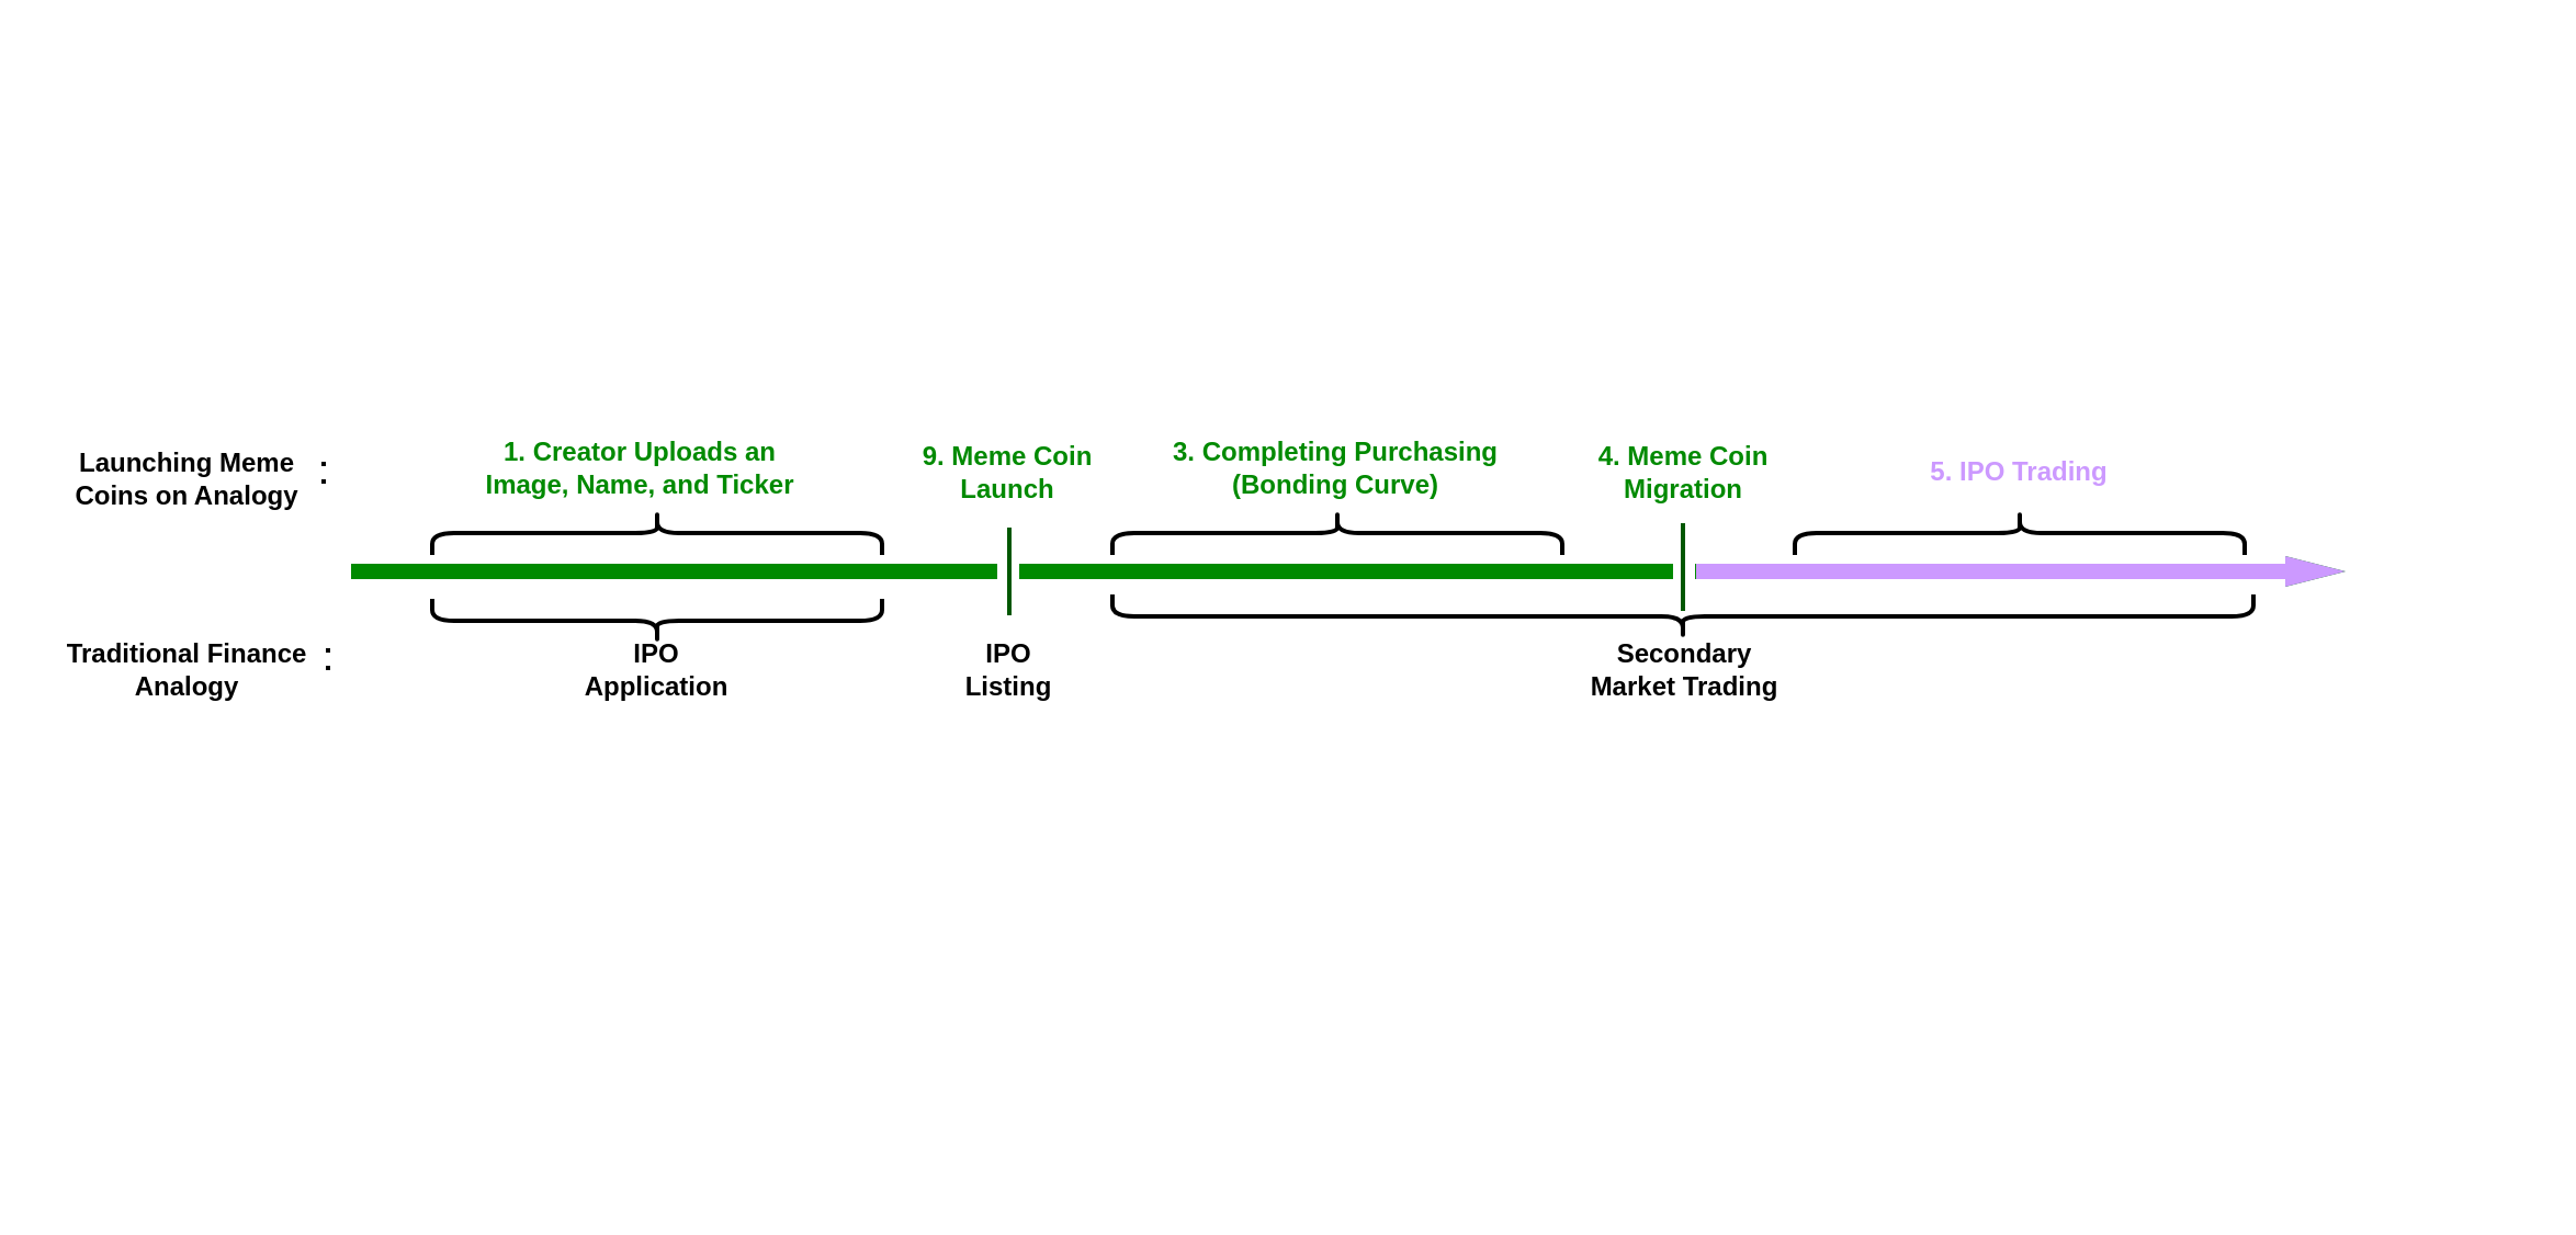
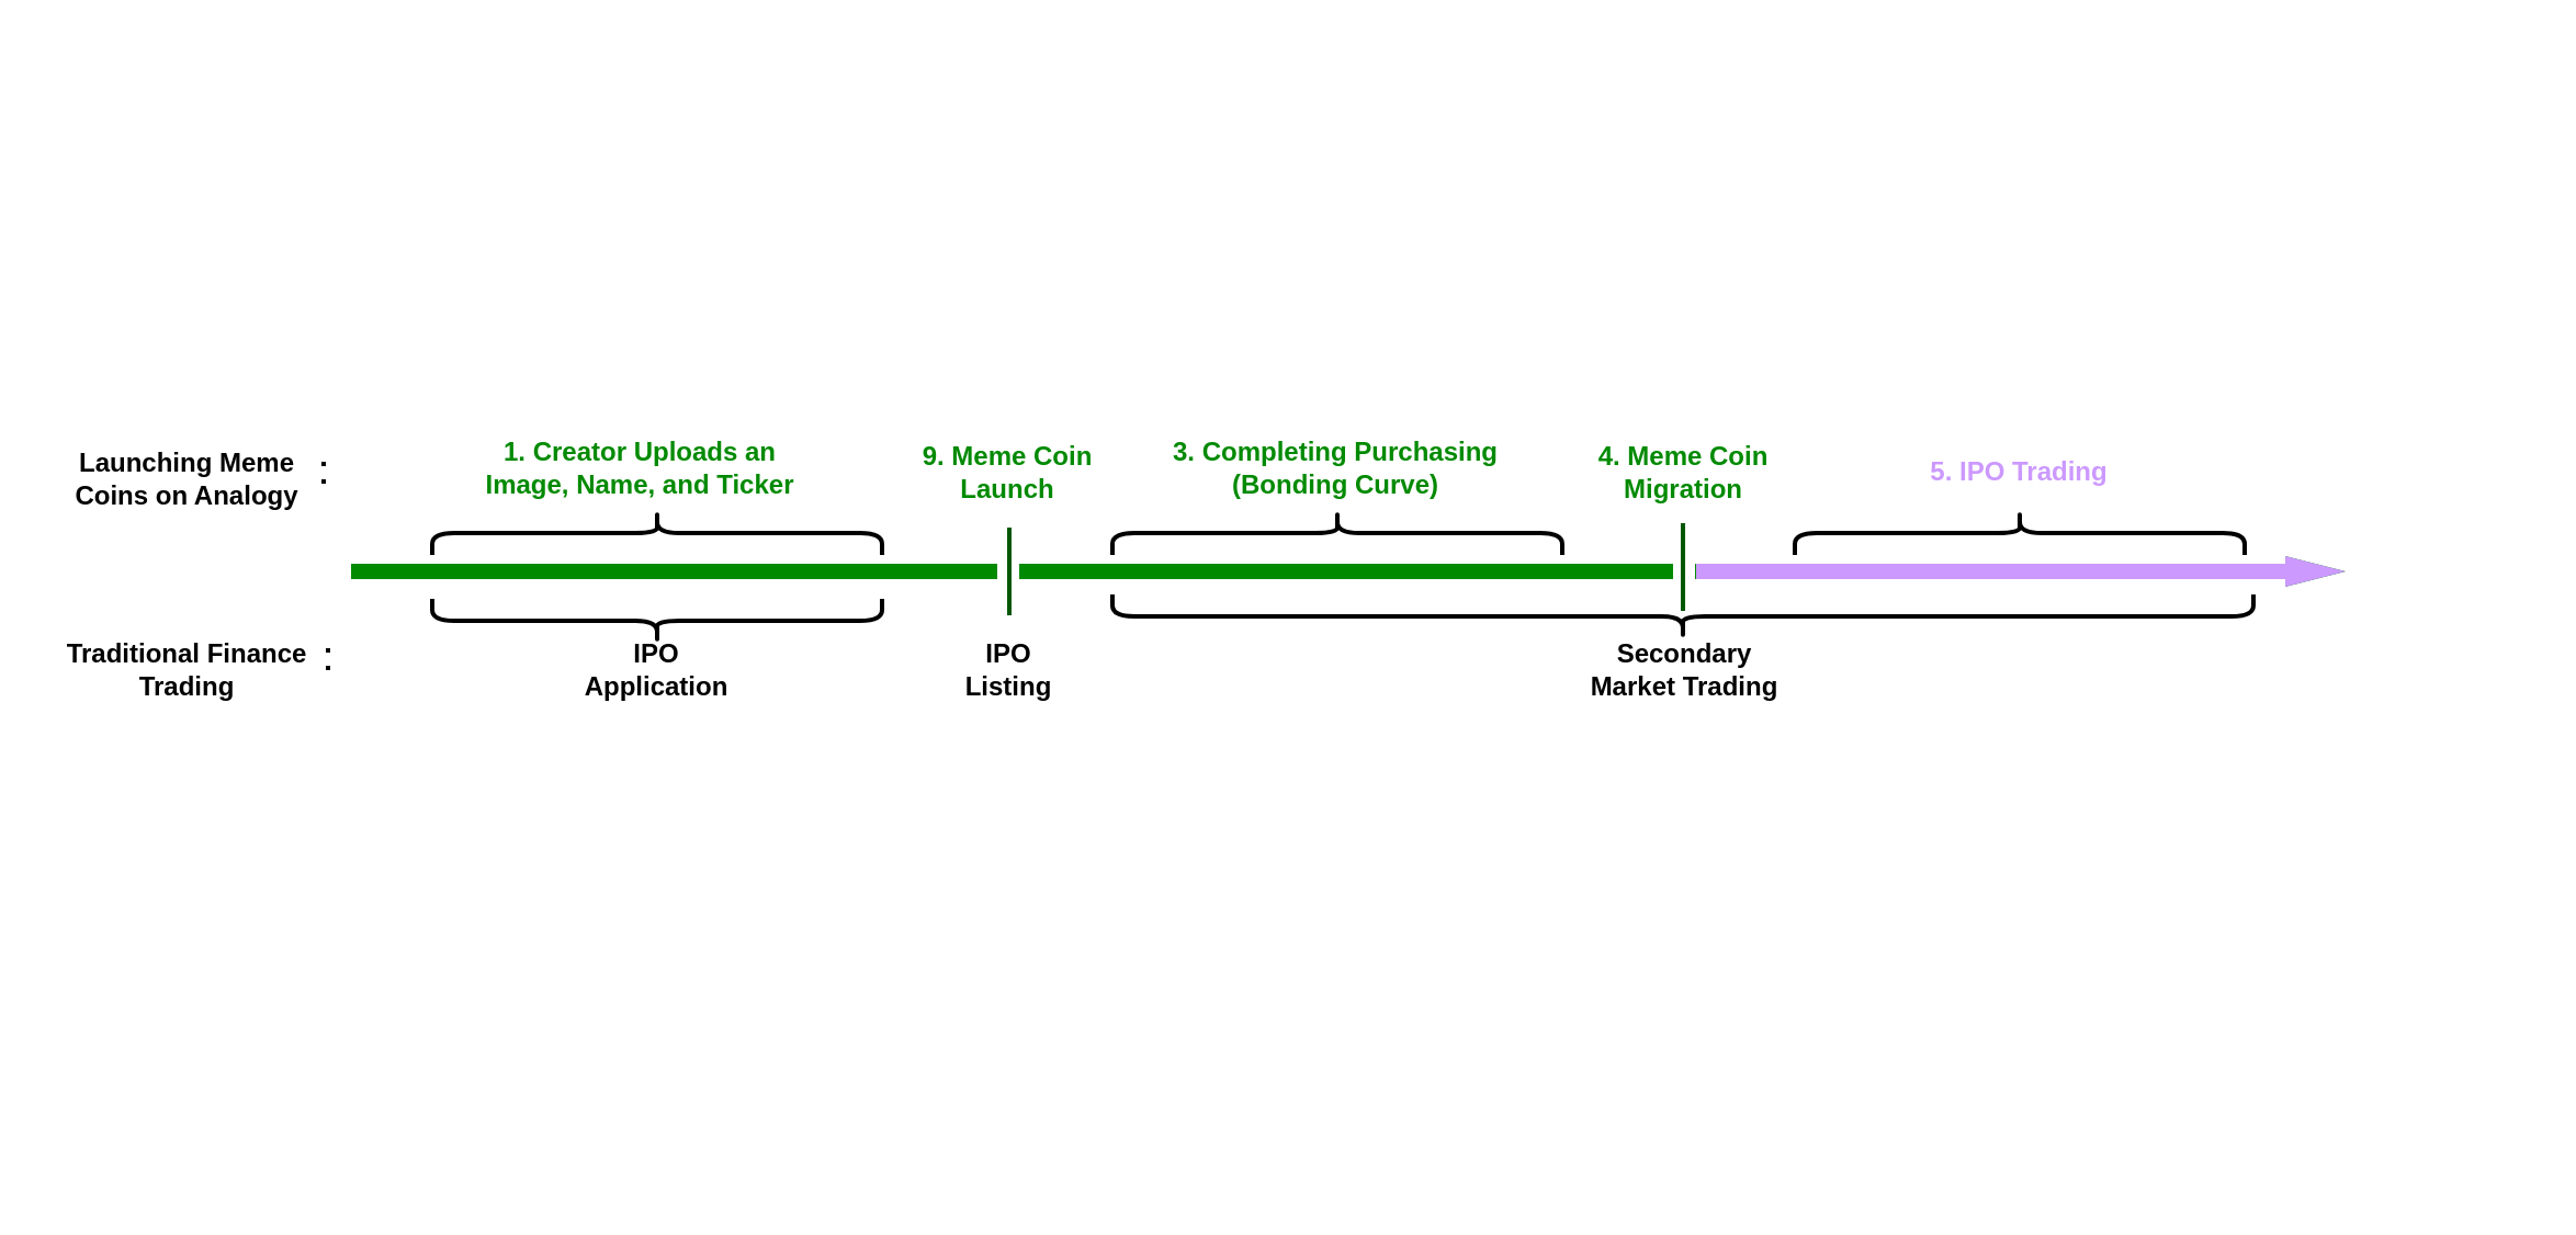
  <mxCell id="0" />
  <mxCell id="1" parent="0" />
  <mxCell id="2" value="" style="shape=flexArrow;endArrow=classic;html=1;rounded=0;width=7;endSize=8.83;endWidth=6;fillColor=#008a00;strokeColor=none;" parent="1" edge="1"><mxGeometry width="50" height="50" relative="1" as="geometry"><mxPoint x="159" y="260" as="sourcePoint" /><mxPoint x="1069" y="260" as="targetPoint" /><Array as="points"><mxPoint x="758" y="260" /></Array></mxGeometry></mxCell>
  <mxCell id="3" value="" style="rounded=0;whiteSpace=wrap;html=1;strokeColor=none;" parent="1" vertex="1"><mxGeometry x="454" y="240" width="10" height="40" as="geometry" /></mxCell>
  <mxCell id="4" value="&lt;b&gt;Launching Meme Coins on Analogy&lt;/b&gt;" style="text;html=1;align=center;verticalAlign=middle;whiteSpace=wrap;rounded=0;" parent="1" vertex="1"><mxGeometry x="20" y="202.5" width="130" height="30" as="geometry" /></mxCell>
- <mxCell id="5" value="&lt;b&gt;Traditional&amp;nbsp;&lt;/b&gt;&lt;b style=&quot;background-color: transparent; color: light-dark(rgb(0, 0, 0), rgb(255, 255, 255));&quot;&gt;Finance&lt;/b&gt;&lt;div&gt;&lt;b&gt;Analogy&lt;/b&gt;&lt;/div&gt;" style="text;html=1;align=center;verticalAlign=middle;whiteSpace=wrap;rounded=0;" parent="1" vertex="1"><mxGeometry x="21" y="290" width="128" height="30" as="geometry" /></mxCell>
+ <mxCell id="5" value="&lt;b&gt;Traditional&amp;nbsp;&lt;/b&gt;&lt;b style=&quot;background-color: transparent; color: light-dark(rgb(0, 0, 0), rgb(255, 255, 255));&quot;&gt;Finance&lt;/b&gt;&lt;div&gt;&lt;b&gt;Trading&lt;/b&gt;&lt;/div&gt;" style="text;html=1;align=center;verticalAlign=middle;whiteSpace=wrap;rounded=0;" parent="1" vertex="1"><mxGeometry x="21" y="290" width="128" height="30" as="geometry" /></mxCell>
  <mxCell id="6" value="9. Meme Coin Launch" style="text;html=1;align=center;verticalAlign=middle;whiteSpace=wrap;rounded=0;fontColor=#008A00;fontStyle=1" parent="1" vertex="1"><mxGeometry x="419" y="200" width="80" height="30" as="geometry" /></mxCell>
  <mxCell id="7" value="&lt;font style=&quot;color: rgb(0, 0, 0);&quot;&gt;IPO Application&lt;/font&gt;&lt;div&gt;&lt;/div&gt;" style="text;html=1;align=center;verticalAlign=middle;whiteSpace=wrap;rounded=0;fontColor=#008A00;fontStyle=1" parent="1" vertex="1"><mxGeometry x="261" y="290" width="76" height="30" as="geometry" /></mxCell>
  <mxCell id="8" value="3. Completing&amp;nbsp;&lt;span style=&quot;background-color: transparent; color: light-dark(rgb(0, 138, 0), rgb(67, 186, 67));&quot;&gt;Purchasing (Bonding Curve)&lt;/span&gt;" style="text;html=1;align=center;verticalAlign=middle;whiteSpace=wrap;rounded=0;fontColor=#008A00;fontStyle=1" parent="1" vertex="1"><mxGeometry x="532.28" y="197.5" width="153.45" height="30" as="geometry" /></mxCell>
  <mxCell id="9" value="4. Meme Coin&lt;div&gt;Migration&lt;/div&gt;" style="text;html=1;align=center;verticalAlign=middle;whiteSpace=wrap;rounded=0;fontColor=#008A00;fontStyle=1" parent="1" vertex="1"><mxGeometry x="716" y="200" width="102" height="30" as="geometry" /></mxCell>
  <mxCell id="10" value="&lt;font color=&quot;#000000&quot;&gt;IPO Listing&lt;/font&gt;" style="text;html=1;align=center;verticalAlign=middle;whiteSpace=wrap;rounded=0;fontColor=#008A00;fontStyle=1" parent="1" vertex="1"><mxGeometry x="426.5" y="290" width="65" height="30" as="geometry" /></mxCell>
  <mxCell id="11" value="" style="endArrow=none;startArrow=none;html=1;rounded=0;startFill=0;endFill=1;fillColor=#008a00;strokeColor=#005700;strokeWidth=2;" parent="1" edge="1"><mxGeometry width="50" height="50" relative="1" as="geometry"><mxPoint x="459.5" y="280" as="sourcePoint" /><mxPoint x="459.5" y="240" as="targetPoint" /></mxGeometry></mxCell>
  <mxCell id="12" value="" style="rounded=0;whiteSpace=wrap;html=1;strokeColor=none;" parent="1" vertex="1"><mxGeometry x="762" y="240" width="10" height="40" as="geometry" /></mxCell>
  <mxCell id="13" value="" style="endArrow=none;startArrow=none;html=1;rounded=0;startFill=0;endFill=1;fillColor=#008a00;strokeColor=#005700;strokeWidth=2;" parent="1" edge="1"><mxGeometry width="50" height="50" relative="1" as="geometry"><mxPoint x="766.5" y="278" as="sourcePoint" /><mxPoint x="766.5" y="238" as="targetPoint" /></mxGeometry></mxCell>
  <mxCell id="14" value="" style="shape=curlyBracket;whiteSpace=wrap;html=1;rounded=1;labelPosition=left;verticalLabelPosition=middle;align=right;verticalAlign=middle;rotation=90;strokeWidth=2;" parent="1" vertex="1"><mxGeometry x="599" y="140" width="20" height="205" as="geometry" /></mxCell>
  <mxCell id="15" value="" style="shape=curlyBracket;whiteSpace=wrap;html=1;rounded=1;labelPosition=left;verticalLabelPosition=middle;align=right;verticalAlign=middle;rotation=90;strokeWidth=2;" parent="1" vertex="1"><mxGeometry x="910" y="140" width="20" height="205" as="geometry" /></mxCell>
  <mxCell id="16" value="" style="shape=flexArrow;endArrow=classic;html=1;rounded=0;width=7;endSize=8.83;endWidth=6;fillColor=#CC99FF;strokeColor=none;" parent="1" edge="1"><mxGeometry width="50" height="50" relative="1" as="geometry"><mxPoint x="772" y="260" as="sourcePoint" /><mxPoint x="1069" y="260" as="targetPoint" /><Array as="points"><mxPoint x="1152" y="260" /></Array></mxGeometry></mxCell>
  <mxCell id="17" value="&lt;font style=&quot;color: rgb(204, 153, 255);&quot;&gt;5. IPO Trading&lt;/font&gt;" style="text;html=1;align=center;verticalAlign=middle;whiteSpace=wrap;rounded=0;fontColor=#008A00;fontStyle=1" parent="1" vertex="1"><mxGeometry x="869" y="200" width="102" height="30" as="geometry" /></mxCell>
  <mxCell id="18" value="&lt;div&gt;&lt;font color=&quot;#000000&quot;&gt;Secondary Market&amp;nbsp;&lt;/font&gt;&lt;span style=&quot;color: rgb(0, 0, 0); background-color: transparent;&quot;&gt;Trading&lt;/span&gt;&lt;/div&gt;" style="text;html=1;align=center;verticalAlign=middle;whiteSpace=wrap;rounded=0;fontColor=#008A00;fontStyle=1" parent="1" vertex="1"><mxGeometry x="707.66" y="290" width="118.69" height="30" as="geometry" /></mxCell>
  <mxCell id="19" value="" style="endArrow=none;dashed=1;html=1;dashPattern=1 3;strokeWidth=2;rounded=0;" parent="1" edge="1"><mxGeometry width="50" height="50" relative="1" as="geometry"><mxPoint x="147" y="220" as="sourcePoint" /><mxPoint x="147" y="210" as="targetPoint" /></mxGeometry></mxCell>
  <mxCell id="20" value="" style="endArrow=none;dashed=1;html=1;dashPattern=1 3;strokeWidth=2;rounded=0;" parent="1" edge="1"><mxGeometry width="50" height="50" relative="1" as="geometry"><mxPoint x="149" y="305" as="sourcePoint" /><mxPoint x="149" y="295" as="targetPoint" /></mxGeometry></mxCell>
  <mxCell id="21" value="1. Creator Uploads an Image, Name, and Ticker" style="text;html=1;align=center;verticalAlign=middle;whiteSpace=wrap;rounded=0;fontColor=#008A00;fontStyle=1" parent="1" vertex="1"><mxGeometry x="219" y="197.5" width="145" height="30" as="geometry" /></mxCell>
  <mxCell id="22" value="" style="shape=curlyBracket;whiteSpace=wrap;html=1;rounded=1;labelPosition=left;verticalLabelPosition=middle;align=right;verticalAlign=middle;rotation=90;strokeWidth=2;" parent="1" vertex="1"><mxGeometry x="289" y="140" width="20" height="205" as="geometry" /></mxCell>
  <mxCell id="23" value="" style="shape=curlyBracket;whiteSpace=wrap;html=1;rounded=1;labelPosition=left;verticalLabelPosition=middle;align=right;verticalAlign=middle;rotation=90;strokeWidth=2;flipV=1;flipH=1;" parent="1" vertex="1"><mxGeometry x="289" y="180" width="20" height="205" as="geometry" /></mxCell>
  <mxCell id="24" value="" style="shape=curlyBracket;whiteSpace=wrap;html=1;rounded=1;labelPosition=left;verticalLabelPosition=middle;align=right;verticalAlign=middle;rotation=90;strokeWidth=2;flipV=1;flipH=1;" parent="1" vertex="1"><mxGeometry x="756.49" y="20.5" width="20" height="520" as="geometry" /></mxCell>
